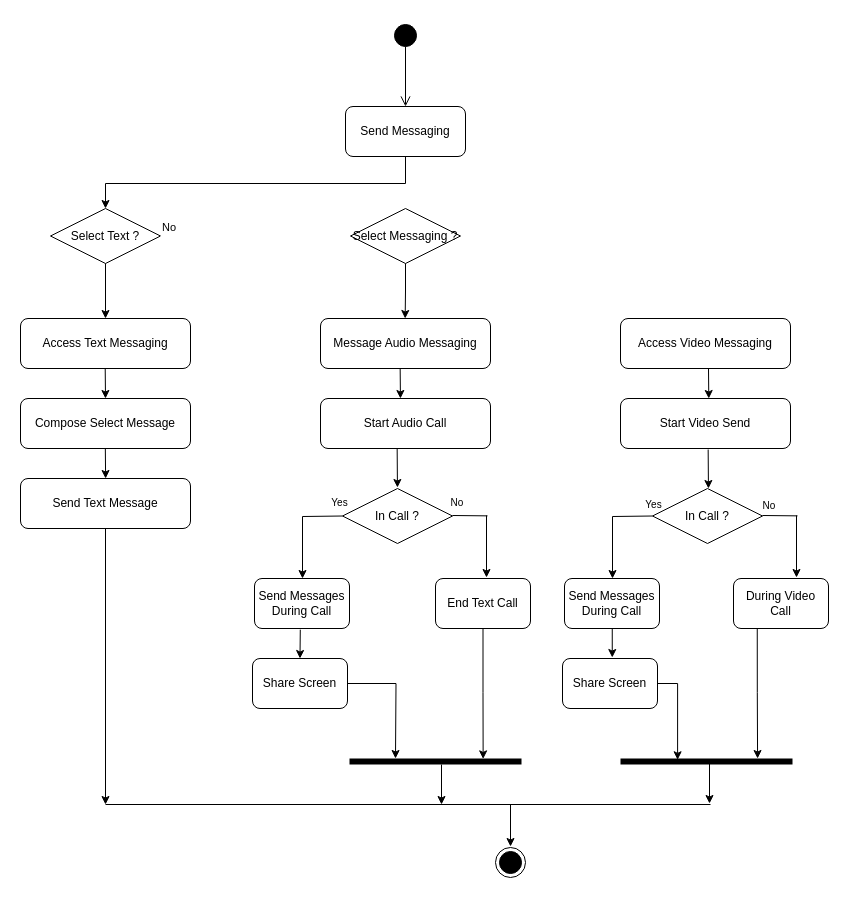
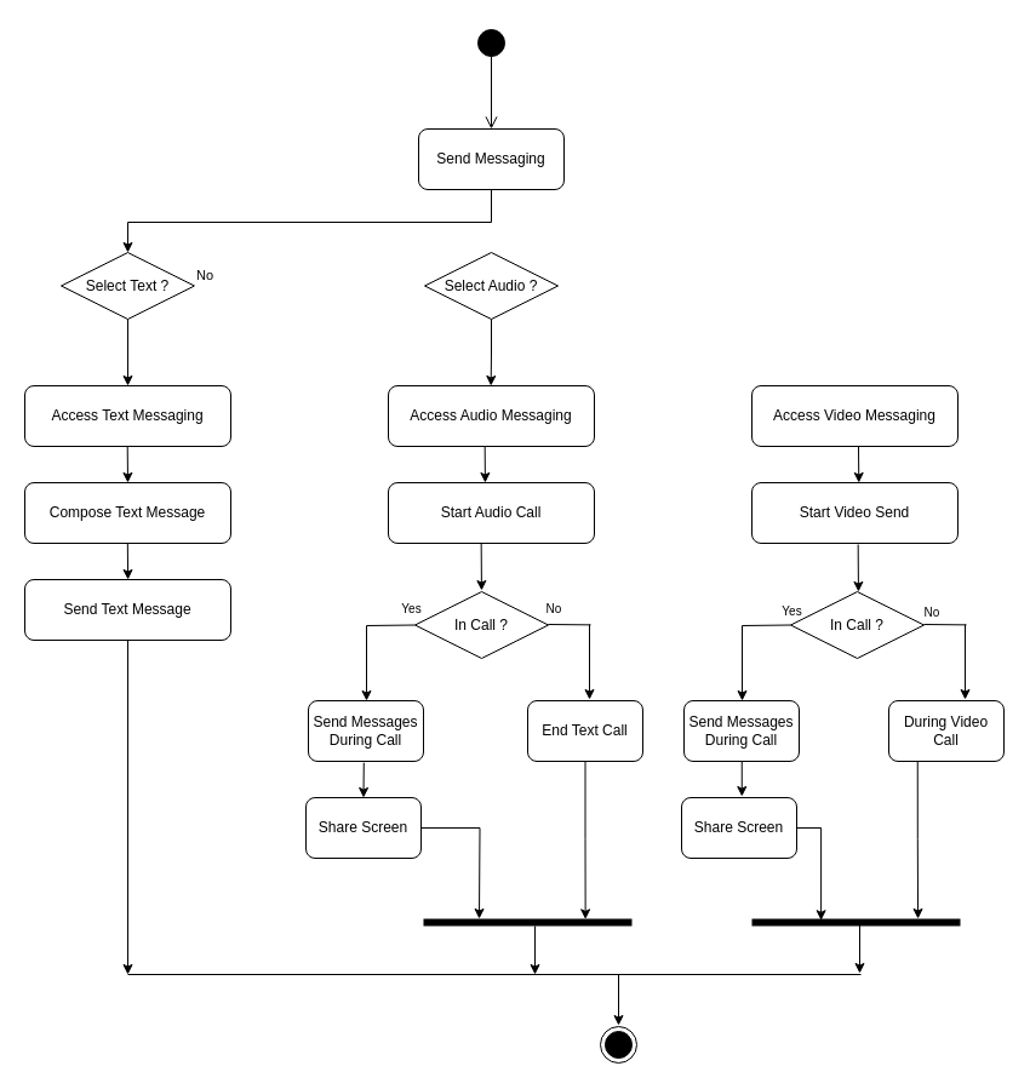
  <mxCell id="0" />
  <mxCell id="1" parent="0" />
  <mxCell id="2" value="" style="ellipse;html=1;shape=startState;fillColor=#000000;strokeColor=#000000;" parent="1" vertex="1"><mxGeometry x="390" y="20" width="30" height="30" as="geometry" /></mxCell>
  <mxCell id="3" value="" style="edgeStyle=orthogonalEdgeStyle;html=1;verticalAlign=bottom;endArrow=open;endSize=8;strokeColor=#000000;rounded=0;" parent="1" edge="1"><mxGeometry relative="1" as="geometry"><mxPoint x="405" y="106" as="targetPoint" /><mxPoint x="405" y="46" as="sourcePoint" /></mxGeometry></mxCell>
  <mxCell id="4" style="edgeStyle=orthogonalEdgeStyle;rounded=0;orthogonalLoop=1;jettySize=auto;html=1;exitX=0.5;exitY=1;exitDx=0;exitDy=0;" parent="1" source="5" edge="1"><mxGeometry relative="1" as="geometry"><mxPoint x="105" y="318" as="targetPoint" /></mxGeometry></mxCell>
  <mxCell id="5" value="Select Text ?" style="rhombus;whiteSpace=wrap;html=1;fillColor=none;" parent="1" vertex="1"><mxGeometry x="50" y="208" width="110" height="55" as="geometry" /></mxCell>
  <mxCell id="6" value="No" style="edgeStyle=orthogonalEdgeStyle;html=1;align=left;verticalAlign=bottom;endArrow=open;endSize=8;strokeColor=#FFFFFF;rounded=0;" parent="1" edge="1"><mxGeometry x="-1" relative="1" as="geometry"><mxPoint x="351" y="236" as="targetPoint" /><mxPoint x="160" y="236" as="sourcePoint" /></mxGeometry></mxCell>
  <mxCell id="7" value="Yes" style="edgeLabel;html=1;align=center;verticalAlign=middle;resizable=0;points=[];fontSize=10;" parent="6" vertex="1" connectable="0"><mxGeometry x="-1" y="-13" relative="1" as="geometry"><mxPoint x="492" y="254" as="offset" /></mxGeometry></mxCell>
  <mxCell id="8" style="edgeStyle=orthogonalEdgeStyle;rounded=0;orthogonalLoop=1;jettySize=auto;html=1;exitX=0.5;exitY=1;exitDx=0;exitDy=0;" parent="1" source="9" edge="1"><mxGeometry relative="1" as="geometry"><mxPoint x="404.667" y="318" as="targetPoint" /></mxGeometry></mxCell>
- <mxCell id="9" value="Select Messaging ?" style="rhombus;whiteSpace=wrap;html=1;fillColor=none;" parent="1" vertex="1"><mxGeometry x="350" y="208" width="110" height="55" as="geometry" /></mxCell>
+ <mxCell id="9" value="Select Audio ?" style="rhombus;whiteSpace=wrap;html=1;fillColor=none;" parent="1" vertex="1"><mxGeometry x="350" y="208" width="110" height="55" as="geometry" /></mxCell>
  <mxCell id="10" value="Access Text Messaging" style="rounded=1;whiteSpace=wrap;html=1;fillColor=none;" parent="1" vertex="1"><mxGeometry x="20" y="318" width="170" height="50" as="geometry" /></mxCell>
- <mxCell id="11" value="Message Audio Messaging" style="rounded=1;whiteSpace=wrap;html=1;fillColor=none;" parent="1" vertex="1"><mxGeometry x="320" y="318" width="170" height="50" as="geometry" /></mxCell>
+ <mxCell id="11" value="Access Audio Messaging" style="rounded=1;whiteSpace=wrap;html=1;fillColor=none;" parent="1" vertex="1"><mxGeometry x="320" y="318" width="170" height="50" as="geometry" /></mxCell>
  <mxCell id="12" value="Access Video Messaging" style="rounded=1;whiteSpace=wrap;html=1;fillColor=none;" parent="1" vertex="1"><mxGeometry x="620" y="318" width="170" height="50" as="geometry" /></mxCell>
  <mxCell id="13" value="Start Audio Call" style="rounded=1;whiteSpace=wrap;html=1;fillColor=none;" parent="1" vertex="1"><mxGeometry x="320" y="398" width="170" height="50" as="geometry" /></mxCell>
  <mxCell id="14" value="Start Video Send" style="rounded=1;whiteSpace=wrap;html=1;fillColor=none;" parent="1" vertex="1"><mxGeometry x="620" y="398" width="170" height="50" as="geometry" /></mxCell>
- <mxCell id="15" value="Compose Select Message" style="rounded=1;whiteSpace=wrap;html=1;fillColor=none;" parent="1" vertex="1"><mxGeometry x="20" y="398" width="170" height="50" as="geometry" /></mxCell>
+ <mxCell id="15" value="Compose Text Message" style="rounded=1;whiteSpace=wrap;html=1;fillColor=none;" parent="1" vertex="1"><mxGeometry x="20" y="398" width="170" height="50" as="geometry" /></mxCell>
  <mxCell id="16" value="Send Text Message" style="rounded=1;whiteSpace=wrap;html=1;fillColor=none;" parent="1" vertex="1"><mxGeometry x="20" y="478" width="170" height="50" as="geometry" /></mxCell>
  <mxCell id="17" value="In Call ?" style="rhombus;whiteSpace=wrap;html=1;fillColor=none;" parent="1" vertex="1"><mxGeometry x="652" y="488" width="110" height="55" as="geometry" /></mxCell>
  <mxCell id="18" value="Send Messages During Call" style="rounded=1;whiteSpace=wrap;html=1;fillColor=none;" parent="1" vertex="1"><mxGeometry x="564" y="578" width="95" height="50" as="geometry" /></mxCell>
  <mxCell id="19" value="During Video Call" style="rounded=1;whiteSpace=wrap;html=1;fillColor=none;" parent="1" vertex="1"><mxGeometry x="733" y="578" width="95" height="50" as="geometry" /></mxCell>
  <mxCell id="20" value="Share Screen" style="rounded=1;whiteSpace=wrap;html=1;fillColor=none;" parent="1" vertex="1"><mxGeometry x="562" y="658" width="95" height="50" as="geometry" /></mxCell>
  <mxCell id="21" value="" style="endArrow=classic;html=1;rounded=0;entryX=0.5;entryY=0;entryDx=0;entryDy=0;" parent="1" edge="1"><mxGeometry width="50" height="50" relative="1" as="geometry"><mxPoint x="612" y="516" as="sourcePoint" /><mxPoint x="612" y="578" as="targetPoint" /></mxGeometry></mxCell>
  <mxCell id="22" value="" style="endArrow=none;html=1;rounded=0;entryX=0;entryY=0.5;entryDx=0;entryDy=0;" parent="1" target="17" edge="1"><mxGeometry width="50" height="50" relative="1" as="geometry"><mxPoint x="612" y="516" as="sourcePoint" /><mxPoint x="732" y="478" as="targetPoint" /></mxGeometry></mxCell>
  <mxCell id="23" value="" style="endArrow=none;html=1;rounded=0;entryX=0;entryY=0.5;entryDx=0;entryDy=0;" parent="1" edge="1"><mxGeometry width="50" height="50" relative="1" as="geometry"><mxPoint x="762" y="515" as="sourcePoint" /><mxPoint x="797" y="515.36" as="targetPoint" /></mxGeometry></mxCell>
  <mxCell id="24" value="" style="endArrow=classic;html=1;rounded=0;entryX=0.5;entryY=0;entryDx=0;entryDy=0;" parent="1" edge="1"><mxGeometry width="50" height="50" relative="1" as="geometry"><mxPoint x="796" y="515" as="sourcePoint" /><mxPoint x="796" y="577" as="targetPoint" /></mxGeometry></mxCell>
  <mxCell id="25" value="In Call ?" style="rhombus;whiteSpace=wrap;html=1;fillColor=none;" parent="1" vertex="1"><mxGeometry x="342" y="488" width="110" height="55" as="geometry" /></mxCell>
  <mxCell id="26" value="Send Messages During Call" style="rounded=1;whiteSpace=wrap;html=1;fillColor=none;" parent="1" vertex="1"><mxGeometry x="254" y="578" width="95" height="50" as="geometry" /></mxCell>
  <mxCell id="27" value="End Text Call" style="rounded=1;whiteSpace=wrap;html=1;fillColor=none;" parent="1" vertex="1"><mxGeometry x="435" y="578" width="95" height="50" as="geometry" /></mxCell>
  <mxCell id="28" value="Share Screen" style="rounded=1;whiteSpace=wrap;html=1;fillColor=none;" parent="1" vertex="1"><mxGeometry x="252" y="658" width="95" height="50" as="geometry" /></mxCell>
  <mxCell id="29" value="" style="endArrow=classic;html=1;rounded=0;entryX=0.5;entryY=0;entryDx=0;entryDy=0;" parent="1" edge="1"><mxGeometry width="50" height="50" relative="1" as="geometry"><mxPoint x="302" y="516" as="sourcePoint" /><mxPoint x="302" y="578" as="targetPoint" /></mxGeometry></mxCell>
  <mxCell id="30" value="" style="endArrow=none;html=1;rounded=0;entryX=0;entryY=0.5;entryDx=0;entryDy=0;" parent="1" target="25" edge="1"><mxGeometry width="50" height="50" relative="1" as="geometry"><mxPoint x="302" y="516" as="sourcePoint" /><mxPoint x="422" y="478" as="targetPoint" /></mxGeometry></mxCell>
  <mxCell id="31" value="" style="endArrow=none;html=1;rounded=0;entryX=0;entryY=0.5;entryDx=0;entryDy=0;" parent="1" edge="1"><mxGeometry width="50" height="50" relative="1" as="geometry"><mxPoint x="452" y="515" as="sourcePoint" /><mxPoint x="487" y="515.36" as="targetPoint" /></mxGeometry></mxCell>
  <mxCell id="32" value="" style="endArrow=classic;html=1;rounded=0;entryX=0.5;entryY=0;entryDx=0;entryDy=0;" parent="1" edge="1"><mxGeometry width="50" height="50" relative="1" as="geometry"><mxPoint x="486" y="515" as="sourcePoint" /><mxPoint x="486" y="577" as="targetPoint" /></mxGeometry></mxCell>
  <mxCell id="33" value="" style="endArrow=classic;html=1;rounded=0;entryX=0.5;entryY=0;entryDx=0;entryDy=0;exitX=0.482;exitY=1.023;exitDx=0;exitDy=0;exitPerimeter=0;" parent="1" source="26" target="28" edge="1"><mxGeometry width="50" height="50" relative="1" as="geometry"><mxPoint x="300" y="638" as="sourcePoint" /><mxPoint x="490" y="568" as="targetPoint" /></mxGeometry></mxCell>
  <mxCell id="34" value="" style="endArrow=classic;html=1;rounded=0;entryX=0.5;entryY=0;entryDx=0;entryDy=0;exitX=0.482;exitY=1.023;exitDx=0;exitDy=0;exitPerimeter=0;" parent="1" edge="1"><mxGeometry width="50" height="50" relative="1" as="geometry"><mxPoint x="611.76" y="628" as="sourcePoint" /><mxPoint x="611.76" y="657" as="targetPoint" /></mxGeometry></mxCell>
  <mxCell id="35" value="Send Messaging" style="rounded=1;whiteSpace=wrap;html=1;fillColor=none;" parent="1" vertex="1"><mxGeometry x="345" y="106" width="120" height="50" as="geometry" /></mxCell>
  <mxCell id="36" value="" style="endArrow=classic;html=1;rounded=0;" parent="1" edge="1"><mxGeometry width="50" height="50" relative="1" as="geometry"><mxPoint x="441" y="764" as="sourcePoint" /><mxPoint x="441" y="804" as="targetPoint" /></mxGeometry></mxCell>
  <mxCell id="37" value="" style="endArrow=classic;html=1;rounded=0;" parent="1" edge="1"><mxGeometry width="50" height="50" relative="1" as="geometry"><mxPoint x="709" y="763" as="sourcePoint" /><mxPoint x="709" y="803" as="targetPoint" /></mxGeometry></mxCell>
  <mxCell id="38" value="" style="endArrow=classic;html=1;rounded=0;exitX=0.5;exitY=1;exitDx=0;exitDy=0;" parent="1" source="16" edge="1"><mxGeometry width="50" height="50" relative="1" as="geometry"><mxPoint x="100" y="568" as="sourcePoint" /><mxPoint x="105" y="804" as="targetPoint" /></mxGeometry></mxCell>
  <mxCell id="39" value="" style="endArrow=none;html=1;rounded=0;" parent="1" edge="1"><mxGeometry width="50" height="50" relative="1" as="geometry"><mxPoint x="105" y="183" as="sourcePoint" /><mxPoint x="405" y="183" as="targetPoint" /></mxGeometry></mxCell>
  <mxCell id="40" value="" style="endArrow=classic;html=1;rounded=0;" parent="1" edge="1"><mxGeometry width="50" height="50" relative="1" as="geometry"><mxPoint x="105" y="183" as="sourcePoint" /><mxPoint x="105" y="208" as="targetPoint" /></mxGeometry></mxCell>
  <mxCell id="41" value="" style="endArrow=none;html=1;rounded=0;entryX=0.5;entryY=1;entryDx=0;entryDy=0;" parent="1" target="35" edge="1"><mxGeometry width="50" height="50" relative="1" as="geometry"><mxPoint x="405" y="183" as="sourcePoint" /><mxPoint x="400" y="148" as="targetPoint" /></mxGeometry></mxCell>
  <mxCell id="42" value="" style="endArrow=classic;html=1;rounded=0;entryX=0.5;entryY=0;entryDx=0;entryDy=0;" parent="1" target="15" edge="1"><mxGeometry width="50" height="50" relative="1" as="geometry"><mxPoint x="104.71" y="368" as="sourcePoint" /><mxPoint x="104.71" y="408" as="targetPoint" /></mxGeometry></mxCell>
  <mxCell id="43" value="" style="endArrow=classic;html=1;rounded=0;entryX=0.5;entryY=0;entryDx=0;entryDy=0;" parent="1" edge="1"><mxGeometry width="50" height="50" relative="1" as="geometry"><mxPoint x="104.83" y="448" as="sourcePoint" /><mxPoint x="105.12" y="478" as="targetPoint" /></mxGeometry></mxCell>
  <mxCell id="44" value="" style="endArrow=classic;html=1;rounded=0;entryX=0.5;entryY=0;entryDx=0;entryDy=0;" parent="1" edge="1"><mxGeometry width="50" height="50" relative="1" as="geometry"><mxPoint x="399.66" y="368" as="sourcePoint" /><mxPoint x="399.95" y="398" as="targetPoint" /></mxGeometry></mxCell>
  <mxCell id="45" value="" style="endArrow=classic;html=1;rounded=0;entryX=0.5;entryY=0;entryDx=0;entryDy=0;" parent="1" edge="1"><mxGeometry width="50" height="50" relative="1" as="geometry"><mxPoint x="396.66" y="448" as="sourcePoint" /><mxPoint x="396.95" y="487" as="targetPoint" /></mxGeometry></mxCell>
  <mxCell id="46" value="" style="endArrow=classic;html=1;rounded=0;entryX=0.5;entryY=0;entryDx=0;entryDy=0;" parent="1" edge="1"><mxGeometry width="50" height="50" relative="1" as="geometry"><mxPoint x="707.66" y="449" as="sourcePoint" /><mxPoint x="707.95" y="488" as="targetPoint" /></mxGeometry></mxCell>
  <mxCell id="47" value="" style="endArrow=classic;html=1;rounded=0;entryX=0.5;entryY=0;entryDx=0;entryDy=0;" parent="1" edge="1"><mxGeometry width="50" height="50" relative="1" as="geometry"><mxPoint x="708" y="368" as="sourcePoint" /><mxPoint x="708.29" y="398" as="targetPoint" /></mxGeometry></mxCell>
  <mxCell id="48" value="Yes" style="edgeLabel;html=1;align=center;verticalAlign=middle;resizable=0;points=[];fontSize=10;" parent="1" vertex="1" connectable="0"><mxGeometry x="240" y="338" as="geometry"><mxPoint x="98" y="163" as="offset" /></mxGeometry></mxCell>
  <mxCell id="49" value="&lt;font style=&quot;font-size: 10px;&quot;&gt;No&lt;/font&gt;" style="text;html=1;align=center;verticalAlign=middle;whiteSpace=wrap;rounded=0;fontSize=10;" parent="1" vertex="1"><mxGeometry x="441" y="492" width="32" height="20" as="geometry" /></mxCell>
  <mxCell id="50" value="&lt;font style=&quot;font-size: 10px;&quot;&gt;No&lt;/font&gt;" style="text;html=1;align=center;verticalAlign=middle;whiteSpace=wrap;rounded=0;fontSize=10;" parent="1" vertex="1"><mxGeometry x="753" y="495" width="32" height="20" as="geometry" /></mxCell>
  <mxCell id="51" value="" style="endArrow=none;html=1;rounded=0;" parent="1" edge="1"><mxGeometry width="50" height="50" relative="1" as="geometry"><mxPoint x="105" y="804" as="sourcePoint" /><mxPoint x="710" y="804" as="targetPoint" /></mxGeometry></mxCell>
  <mxCell id="52" value="" style="endArrow=classic;html=1;rounded=0;" parent="1" edge="1"><mxGeometry width="50" height="50" relative="1" as="geometry"><mxPoint x="510" y="804" as="sourcePoint" /><mxPoint x="510" y="846" as="targetPoint" /></mxGeometry></mxCell>
  <mxCell id="53" value="" style="ellipse;html=1;shape=endState;fillColor=#000000;strokeColor=#000000;" parent="1" vertex="1"><mxGeometry x="495" y="847" width="30" height="30" as="geometry" /></mxCell>
  <mxCell id="54" value="" style="shape=line;html=1;strokeWidth=6;strokeColor=#000000;" parent="1" vertex="1"><mxGeometry x="349" y="756" width="172" height="10" as="geometry" /></mxCell>
  <mxCell id="55" style="edgeStyle=orthogonalEdgeStyle;rounded=0;orthogonalLoop=1;jettySize=auto;html=1;exitX=1;exitY=0.5;exitDx=0;exitDy=0;" parent="1" source="28" edge="1"><mxGeometry relative="1" as="geometry"><mxPoint x="395" y="758" as="targetPoint" /></mxGeometry></mxCell>
  <mxCell id="56" style="edgeStyle=orthogonalEdgeStyle;rounded=0;orthogonalLoop=1;jettySize=auto;html=1;exitX=0.5;exitY=1;exitDx=0;exitDy=0;entryX=0.777;entryY=0.239;entryDx=0;entryDy=0;entryPerimeter=0;" parent="1" source="27" target="54" edge="1"><mxGeometry relative="1" as="geometry" /></mxCell>
  <mxCell id="57" value="" style="shape=line;html=1;strokeWidth=6;strokeColor=#000000;" parent="1" vertex="1"><mxGeometry x="620" y="756" width="172" height="10" as="geometry" /></mxCell>
  <mxCell id="58" style="edgeStyle=orthogonalEdgeStyle;rounded=0;orthogonalLoop=1;jettySize=auto;html=1;exitX=1;exitY=0.5;exitDx=0;exitDy=0;entryX=0.332;entryY=0.327;entryDx=0;entryDy=0;entryPerimeter=0;" parent="1" source="20" target="57" edge="1"><mxGeometry relative="1" as="geometry" /></mxCell>
  <mxCell id="59" style="edgeStyle=orthogonalEdgeStyle;rounded=0;orthogonalLoop=1;jettySize=auto;html=1;exitX=0.25;exitY=1;exitDx=0;exitDy=0;entryX=0.797;entryY=0.2;entryDx=0;entryDy=0;entryPerimeter=0;" parent="1" source="19" target="57" edge="1"><mxGeometry relative="1" as="geometry" /></mxCell>
